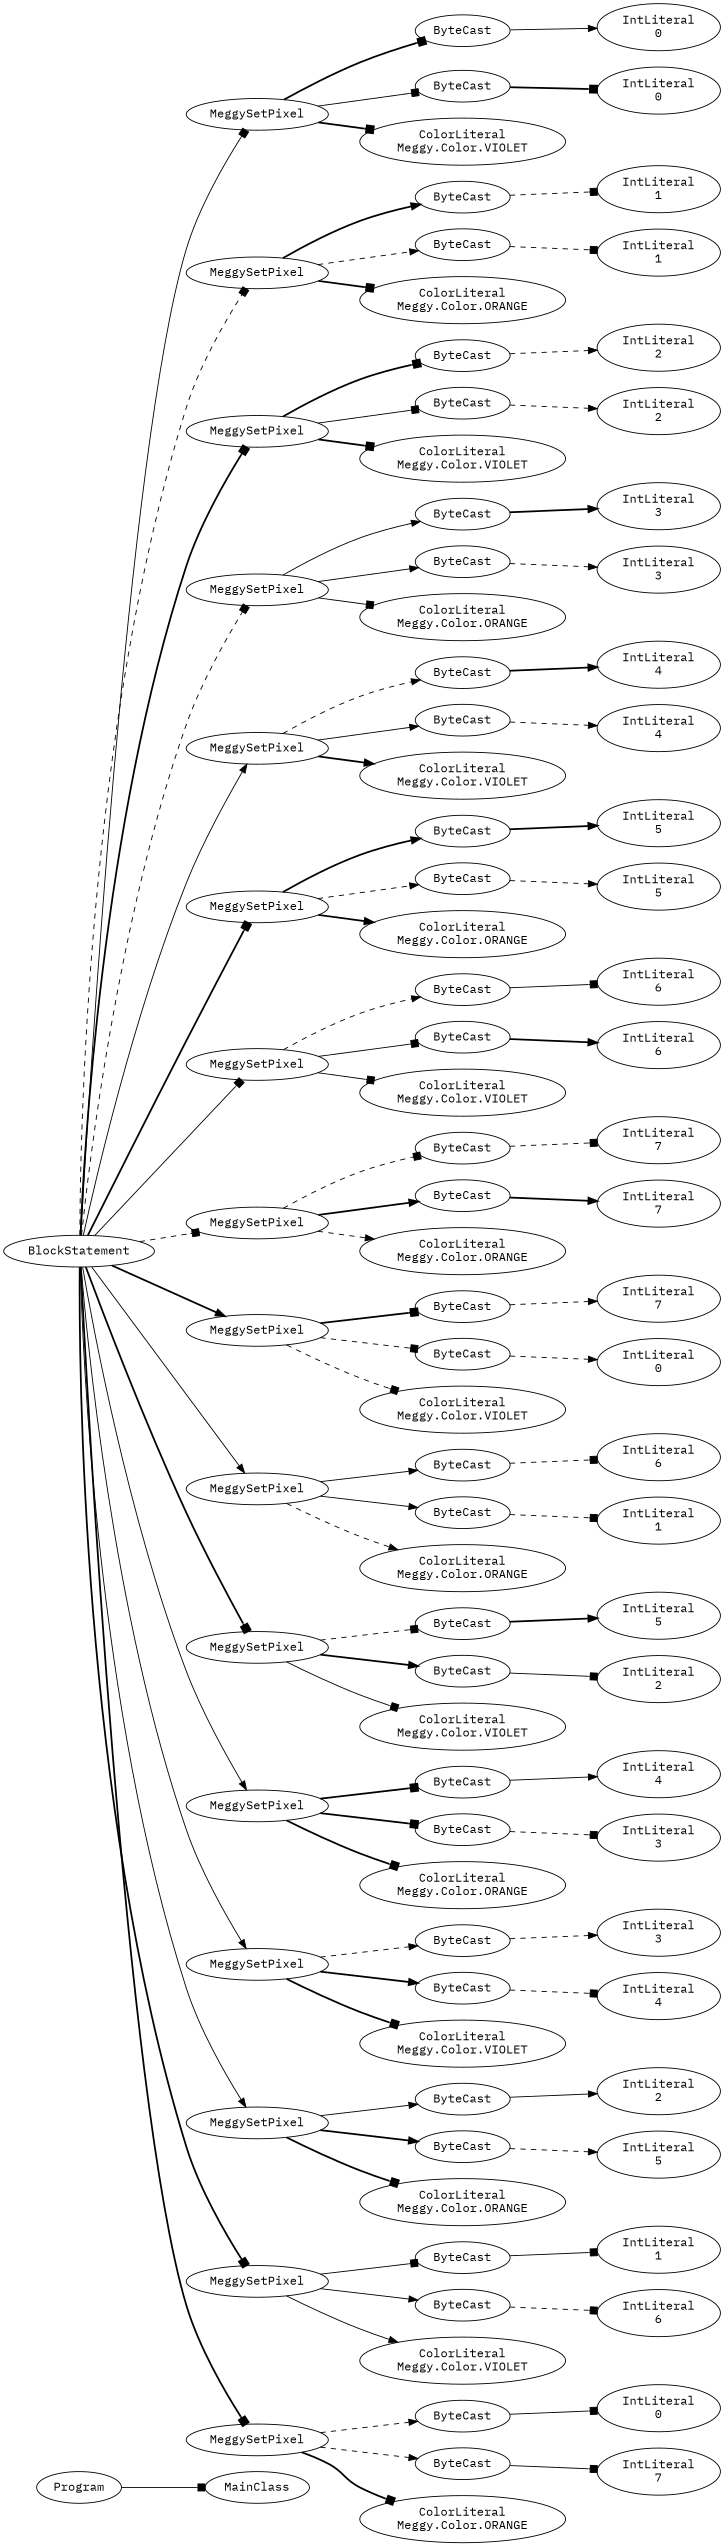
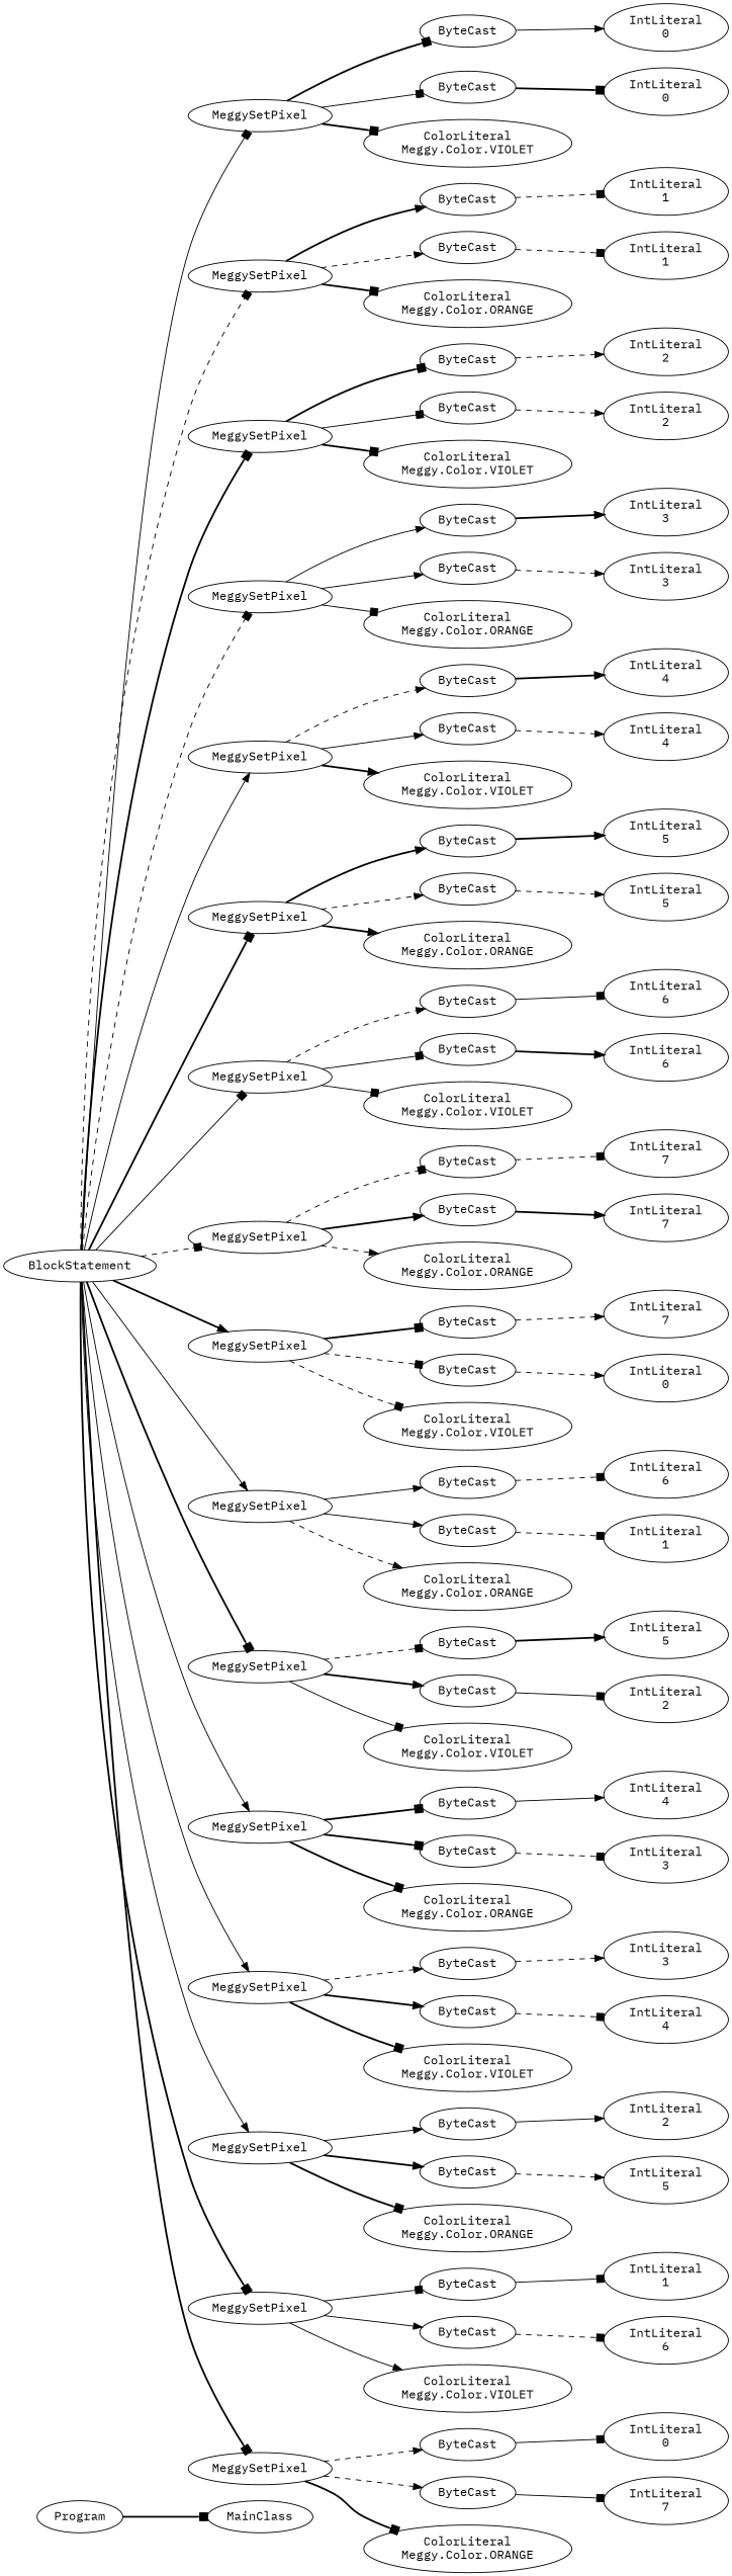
  digraph {
    fontname="IBM Plex Mono"
    rankdir=LR
    node [fontname="IBM Plex Mono"]
    edge [arrowhead=normal fontname="IBM Plex Mono" style=dashed]
    n1 [label=Program]
    n2 [label=MainClass]
    n3 [label=BlockStatement]
    n4 [label=MeggySetPixel]
    n5 [label=MeggySetPixel]
    n6 [label=MeggySetPixel]
    n7 [label=MeggySetPixel]
    n8 [label=MeggySetPixel]
    n9 [label=MeggySetPixel]
    n10 [label=MeggySetPixel]
    n11 [label=MeggySetPixel]
    n12 [label=MeggySetPixel]
    n13 [label=MeggySetPixel]
    n14 [label=MeggySetPixel]
    n15 [label=MeggySetPixel]
    n16 [label=MeggySetPixel]
    n17 [label=MeggySetPixel]
    n18 [label=MeggySetPixel]
    n19 [label=MeggySetPixel]
    n20 [label=ByteCast]
    n21 [label=ByteCast]
    n22 [label="ColorLiteral\nMeggy.Color.VIOLET"]
    n23 [label=ByteCast]
    n24 [label=ByteCast]
    n25 [label="ColorLiteral\nMeggy.Color.ORANGE"]
    n26 [label=ByteCast]
    n27 [label=ByteCast]
    n28 [label="ColorLiteral\nMeggy.Color.VIOLET"]
    n29 [label=ByteCast]
    n30 [label=ByteCast]
    n31 [label="ColorLiteral\nMeggy.Color.ORANGE"]
    n32 [label=ByteCast]
    n33 [label=ByteCast]
    n34 [label="ColorLiteral\nMeggy.Color.VIOLET"]
    n35 [label=ByteCast]
    n36 [label=ByteCast]
    n37 [label="ColorLiteral\nMeggy.Color.ORANGE"]
    n38 [label=ByteCast]
    n39 [label=ByteCast]
    n40 [label="ColorLiteral\nMeggy.Color.VIOLET"]
    n41 [label=ByteCast]
    n42 [label=ByteCast]
    n43 [label="ColorLiteral\nMeggy.Color.ORANGE"]
    n44 [label=ByteCast]
    n45 [label=ByteCast]
    n46 [label="ColorLiteral\nMeggy.Color.VIOLET"]
    n47 [label=ByteCast]
    n48 [label=ByteCast]
    n49 [label="ColorLiteral\nMeggy.Color.ORANGE"]
    n50 [label=ByteCast]
    n51 [label=ByteCast]
    n52 [label="ColorLiteral\nMeggy.Color.VIOLET"]
    n53 [label=ByteCast]
    n54 [label=ByteCast]
    n55 [label="ColorLiteral\nMeggy.Color.ORANGE"]
    n56 [label=ByteCast]
    n57 [label=ByteCast]
    n58 [label="ColorLiteral\nMeggy.Color.VIOLET"]
    n59 [label=ByteCast]
    n60 [label=ByteCast]
    n61 [label="ColorLiteral\nMeggy.Color.ORANGE"]
    n62 [label=ByteCast]
    n63 [label=ByteCast]
    n64 [label="ColorLiteral\nMeggy.Color.VIOLET"]
    n65 [label=ByteCast]
    n66 [label=ByteCast]
    n67 [label="ColorLiteral\nMeggy.Color.ORANGE"]
    n68 [label="IntLiteral\n0"]
    n69 [label="IntLiteral\n0"]
    n70 [label="IntLiteral\n1"]
    n71 [label="IntLiteral\n1"]
    n72 [label="IntLiteral\n2"]
    n73 [label="IntLiteral\n2"]
    n74 [label="IntLiteral\n3"]
    n75 [label="IntLiteral\n3"]
    n76 [label="IntLiteral\n4"]
    n77 [label="IntLiteral\n4"]
    n78 [label="IntLiteral\n5"]
    n79 [label="IntLiteral\n5"]
    n80 [label="IntLiteral\n6"]
    n81 [label="IntLiteral\n6"]
    n82 [label="IntLiteral\n7"]
    n83 [label="IntLiteral\n7"]
    n84 [label="IntLiteral\n7"]
    n85 [label="IntLiteral\n0"]
    n86 [label="IntLiteral\n6"]
    n87 [label="IntLiteral\n1"]
    n88 [label="IntLiteral\n5"]
    n89 [label="IntLiteral\n2"]
    n90 [label="IntLiteral\n4"]
    n91 [label="IntLiteral\n3"]
    n92 [label="IntLiteral\n3"]
    n93 [label="IntLiteral\n4"]
    n94 [label="IntLiteral\n2"]
    n95 [label="IntLiteral\n5"]
    n96 [label="IntLiteral\n1"]
    n97 [label="IntLiteral\n6"]
    n98 [label="IntLiteral\n0"]
    n99 [label="IntLiteral\n7"]
-   n1 -> n2 [arrowhead=box style=solid]
+   n1 -> n2 [arrowhead=box style=bold]
    n3 -> n4 [arrowhead=box style=solid]
    n3 -> n5 [arrowhead=box]
    n3 -> n6 [arrowhead=box style=bold]
    n3 -> n7 [arrowhead=box]
    n3 -> n8 [style=solid]
    n3 -> n9 [arrowhead=box style=bold]
    n3 -> n10 [arrowhead=box style=solid]
    n3 -> n11 [arrowhead=box]
    n3 -> n12 [style=bold]
    n3 -> n13 [style=solid]
    n3 -> n14 [arrowhead=box style=bold]
    n3 -> n15 [style=solid]
    n3 -> n16 [style=solid]
    n3 -> n17 [style=solid]
    n3 -> n18 [arrowhead=box style=bold]
    n3 -> n19 [arrowhead=box style=bold]
    n4 -> n20 [arrowhead=box style=bold]
    n4 -> n21 [arrowhead=box style=solid]
    n4 -> n22 [arrowhead=box style=bold]
    n5 -> n23 [style=bold]
    n5 -> n24
    n5 -> n25 [arrowhead=box style=bold]
    n6 -> n26 [arrowhead=box style=bold]
    n6 -> n27 [arrowhead=box style=solid]
    n6 -> n28 [arrowhead=box style=bold]
    n7 -> n29 [style=solid]
    n7 -> n30 [style=solid]
    n7 -> n31 [arrowhead=box style=solid]
    n8 -> n32
    n8 -> n33 [style=solid]
    n8 -> n34 [style=bold]
    n9 -> n35 [style=bold]
    n9 -> n36
    n9 -> n37 [style=bold]
    n10 -> n38
    n10 -> n39 [arrowhead=box style=solid]
    n10 -> n40 [arrowhead=box style=solid]
    n11 -> n41 [arrowhead=box]
    n11 -> n42 [style=bold]
    n11 -> n43
    n12 -> n44 [arrowhead=box style=bold]
    n12 -> n45 [arrowhead=box]
    n12 -> n46 [arrowhead=box]
    n13 -> n47 [style=solid]
    n13 -> n48 [style=solid]
    n13 -> n49
    n14 -> n50 [arrowhead=box]
    n14 -> n51 [style=bold]
    n14 -> n52 [arrowhead=box style=solid]
    n15 -> n53 [arrowhead=box style=bold]
    n15 -> n54 [arrowhead=box style=bold]
    n15 -> n55 [arrowhead=box style=bold]
    n16 -> n56
    n16 -> n57 [style=bold]
    n16 -> n58 [arrowhead=box style=bold]
    n17 -> n59 [style=solid]
    n17 -> n60 [style=bold]
    n17 -> n61 [arrowhead=box style=bold]
    n18 -> n62 [arrowhead=box style=solid]
    n18 -> n63 [style=solid]
    n18 -> n64 [style=solid]
    n19 -> n65
    n19 -> n66
    n19 -> n67 [arrowhead=box style=bold]
    n20 -> n68 [style=solid]
    n21 -> n69 [arrowhead=box style=bold]
    n23 -> n70 [arrowhead=box]
    n24 -> n71 [arrowhead=box]
    n26 -> n72
    n27 -> n73
    n29 -> n74 [style=bold]
    n30 -> n75
    n32 -> n76 [style=bold]
    n33 -> n77
    n35 -> n78 [style=bold]
    n36 -> n79
    n38 -> n80 [arrowhead=box style=solid]
    n39 -> n81 [style=bold]
    n41 -> n82 [arrowhead=box]
    n42 -> n83 [style=bold]
    n44 -> n84
    n45 -> n85
    n47 -> n86 [arrowhead=box]
    n48 -> n87 [arrowhead=box]
    n50 -> n88 [style=bold]
    n51 -> n89 [arrowhead=box style=solid]
    n53 -> n90 [style=solid]
    n54 -> n91 [arrowhead=box]
    n56 -> n92
    n57 -> n93 [arrowhead=box]
    n59 -> n94 [style=solid]
    n60 -> n95
    n62 -> n96 [arrowhead=box style=solid]
    n63 -> n97 [arrowhead=box]
    n65 -> n98 [arrowhead=box style=solid]
    n66 -> n99 [arrowhead=box style=solid]
  }
